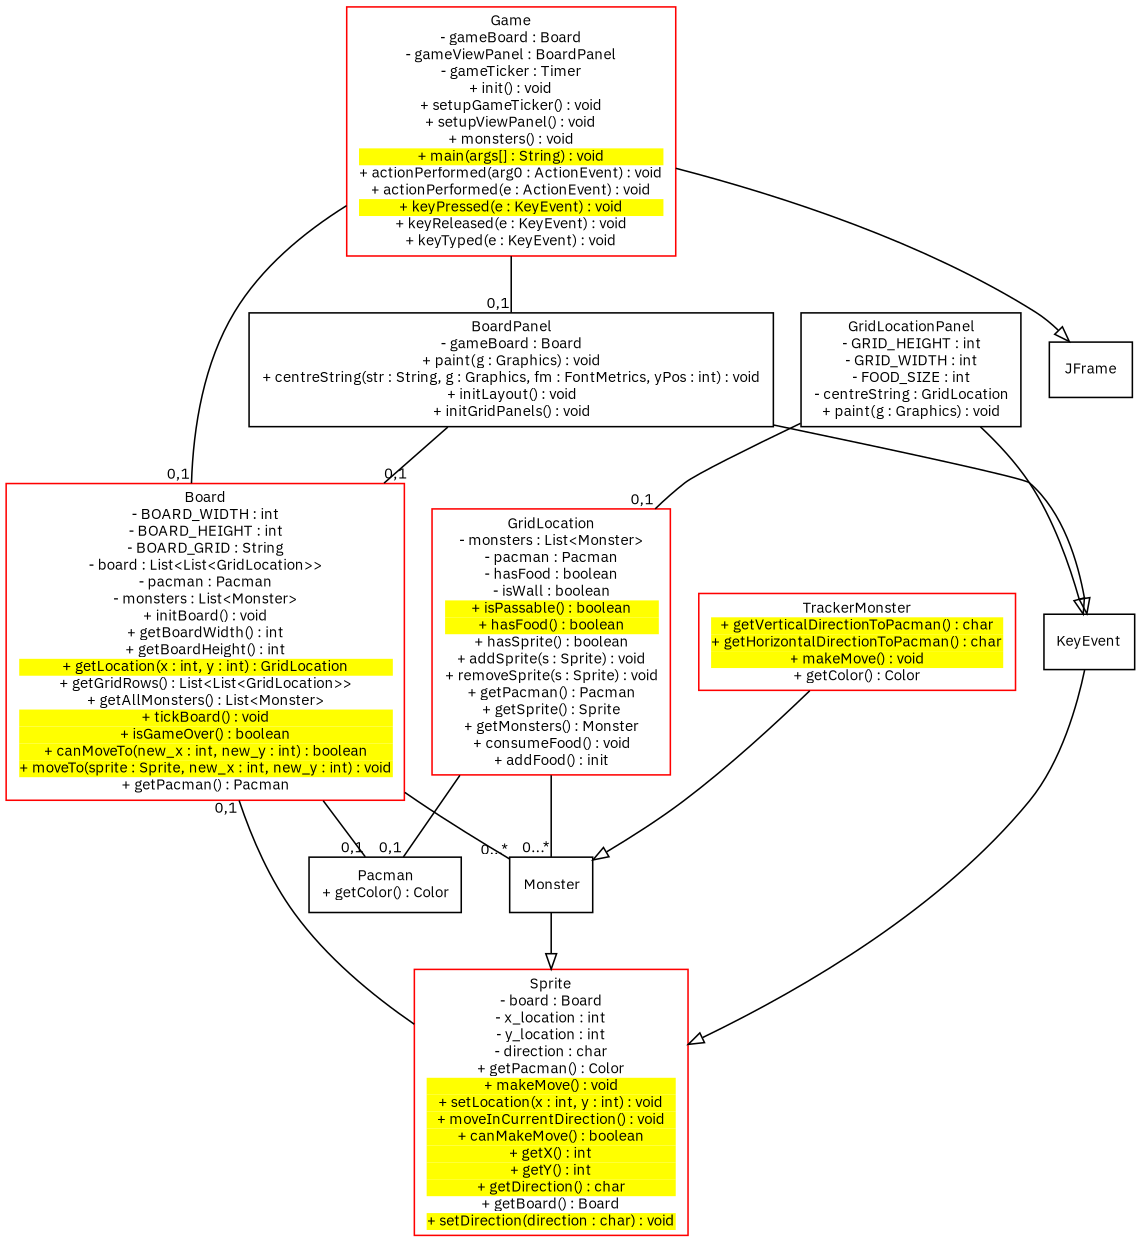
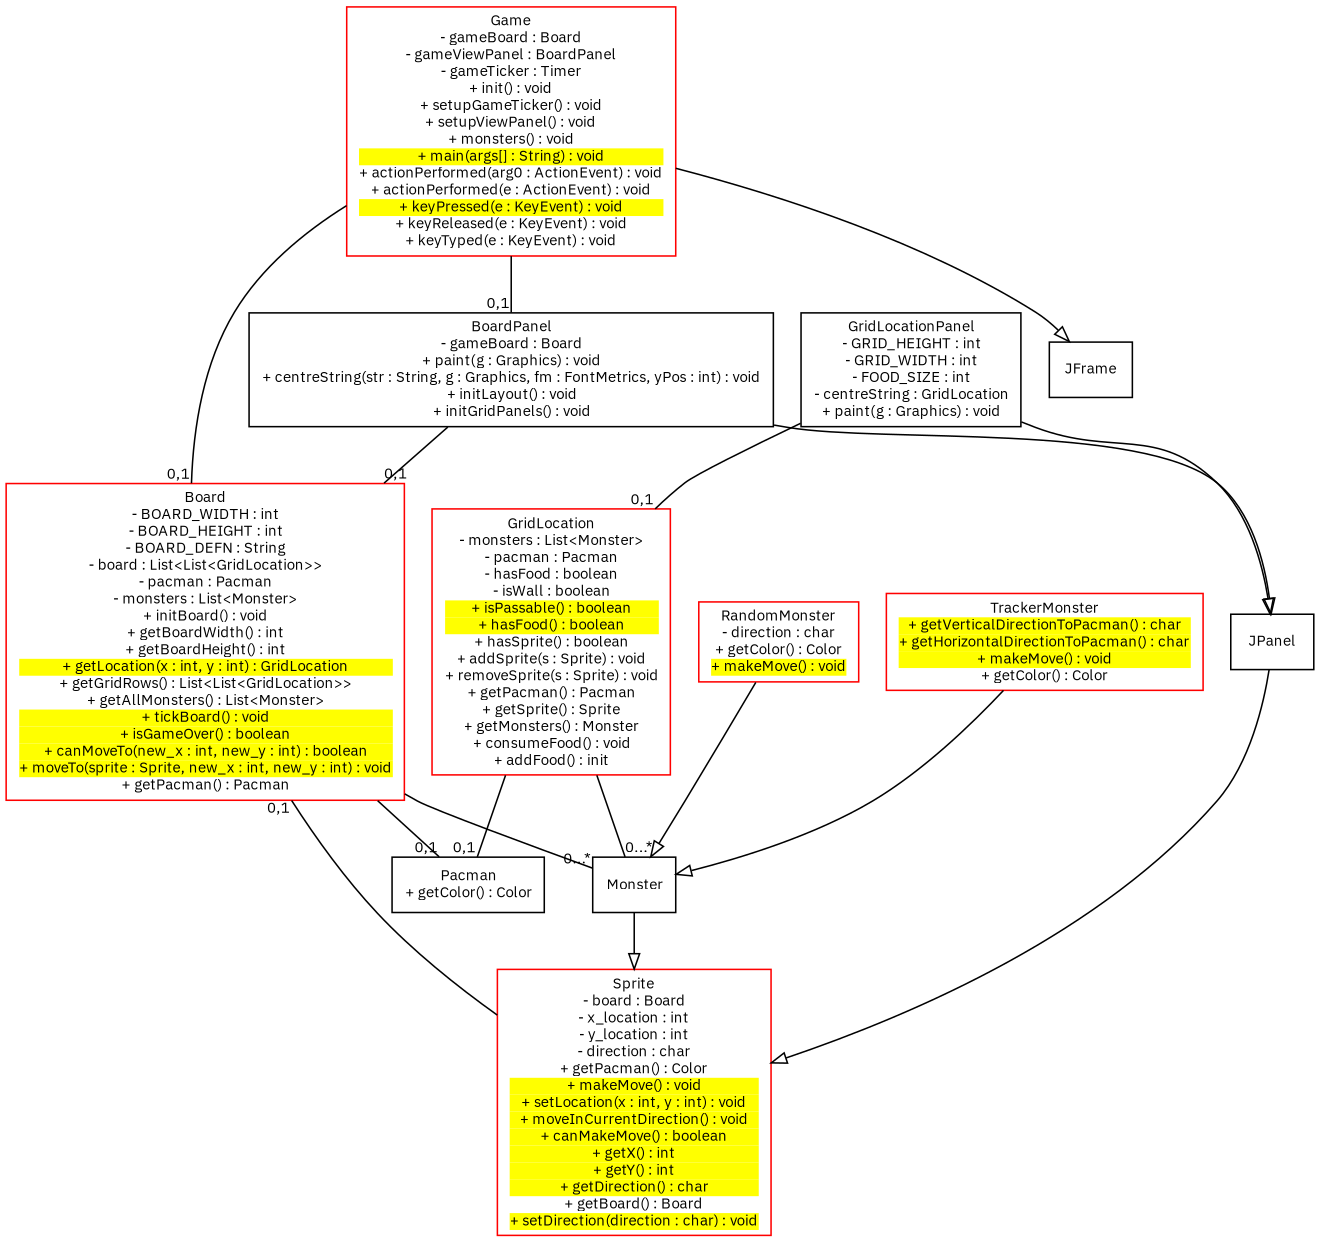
  digraph {
    fontname="IBM Plex Sans"
    fontsize=10
    node [fontname="IBM Plex Sans" fontsize=10 shape=record]
    edge [arrowhead=none fontname="IBM Plex Sans" fontsize=10]
-   n1 [color=red label=<<table border="0" cellborder="0" cellpadding="0" cellspacing="0"><tr><td>Board</td></tr><tr><td></td></tr><tr><td>- BOARD_WIDTH : int</td></tr><tr><td>- BOARD_HEIGHT : int</td></tr><tr><td>- BOARD_GRID : String</td></tr><tr><td>- board : List&lt;List&lt;GridLocation&gt;&gt;</td></tr><tr><td>- pacman : Pacman</td></tr><tr><td>- monsters : List&lt;Monster&gt;</td></tr><tr><td></td></tr><tr><td>+ initBoard() : void</td></tr><tr><td>+ getBoardWidth() : int</td></tr><tr><td>+ getBoardHeight() : int</td></tr><tr><td bgcolor="yellow">+ getLocation(x : int, y : int) : GridLocation</td></tr><tr><td>+ getGridRows() : List&lt;List&lt;GridLocation&gt;&gt;</td></tr><tr><td>+ getAllMonsters() : List&lt;Monster&gt;</td></tr><tr><td bgcolor="yellow">+ tickBoard() : void</td></tr><tr><td bgcolor="yellow">+ isGameOver() : boolean</td></tr><tr><td bgcolor="yellow">+ canMoveTo(new_x : int, new_y : int) : boolean</td></tr><tr><td bgcolor="yellow">+ moveTo(sprite : Sprite, new_x : int, new_y : int) : void</td></tr><tr><td>+ getPacman() : Pacman</td></tr></table>>]
+   n1 [color=red label=<<table border="0" cellborder="0" cellpadding="0" cellspacing="0"><tr><td>Board</td></tr><tr><td></td></tr><tr><td>- BOARD_WIDTH : int</td></tr><tr><td>- BOARD_HEIGHT : int</td></tr><tr><td>- BOARD_DEFN : String</td></tr><tr><td>- board : List&lt;List&lt;GridLocation&gt;&gt;</td></tr><tr><td>- pacman : Pacman</td></tr><tr><td>- monsters : List&lt;Monster&gt;</td></tr><tr><td></td></tr><tr><td>+ initBoard() : void</td></tr><tr><td>+ getBoardWidth() : int</td></tr><tr><td>+ getBoardHeight() : int</td></tr><tr><td bgcolor="yellow">+ getLocation(x : int, y : int) : GridLocation</td></tr><tr><td>+ getGridRows() : List&lt;List&lt;GridLocation&gt;&gt;</td></tr><tr><td>+ getAllMonsters() : List&lt;Monster&gt;</td></tr><tr><td bgcolor="yellow">+ tickBoard() : void</td></tr><tr><td bgcolor="yellow">+ isGameOver() : boolean</td></tr><tr><td bgcolor="yellow">+ canMoveTo(new_x : int, new_y : int) : boolean</td></tr><tr><td bgcolor="yellow">+ moveTo(sprite : Sprite, new_x : int, new_y : int) : void</td></tr><tr><td>+ getPacman() : Pacman</td></tr></table>>]
    n2 [label=<<table border="0" cellborder="0" cellpadding="0" cellspacing="0"><tr><td>Pacman</td></tr><tr><td></td></tr><tr><td></td></tr><tr><td>+ getColor() : Color</td></tr></table>>]
    n3 [label=<<table border="0" cellborder="0" cellpadding="0" cellspacing="0"><tr><td>Monster</td></tr><tr><td></td></tr><tr><td></td></tr></table>> lable="{Monster}"]
    n4 [color=red label=<<table border="0" cellborder="0" cellpadding="0" cellspacing="0"><tr><td>Sprite</td></tr><tr><td></td></tr><tr><td>- board : Board</td></tr><tr><td>- x_location : int</td></tr><tr><td>- y_location : int</td></tr><tr><td>- direction : char</td></tr><tr><td></td></tr><tr><td>+ getPacman() : Color</td></tr><tr><td bgcolor="yellow">+ makeMove() : void</td></tr><tr><td bgcolor="yellow">+ setLocation(x : int, y : int) : void</td></tr><tr><td bgcolor="yellow">+ moveInCurrentDirection() : void</td></tr><tr><td bgcolor="yellow">+ canMakeMove() : boolean</td></tr><tr><td bgcolor="yellow">+ getX() : int</td></tr><tr><td bgcolor="yellow">+ getY() : int</td></tr><tr><td bgcolor="yellow">+ getDirection() : char</td></tr><tr><td>+ getBoard() : Board</td></tr><tr><td bgcolor="yellow">+ setDirection(direction : char) : void</td></tr></table>> lable="{Sprite}"]
    n5 [color=red label=<<table border="0" cellborder="0" cellpadding="0" cellspacing="0"><tr><td>GridLocation</td></tr><tr><td></td></tr><tr><td>- monsters : List&lt;Monster&gt;</td></tr><tr><td>- pacman : Pacman</td></tr><tr><td>- hasFood : boolean</td></tr><tr><td>- isWall : boolean</td></tr><tr><td></td></tr><tr><td bgcolor="yellow">+ isPassable() : boolean</td></tr><tr><td bgcolor="yellow">+ hasFood() : boolean</td></tr><tr><td>+ hasSprite() : boolean</td></tr><tr><td>+ addSprite(s : Sprite) : void</td></tr><tr><td>+ removeSprite(s : Sprite) : void</td></tr><tr><td>+ getPacman() : Pacman</td></tr><tr><td>+ getSprite() : Sprite</td></tr><tr><td>+ getMonsters() : Monster</td></tr><tr><td>+ consumeFood() : void</td></tr><tr><td>+ addFood() : init</td></tr></table>>]
+   n6 [color=red label=<<table border="0" cellborder="0" cellpadding="0" cellspacing="0"><tr><td>RandomMonster</td></tr><tr><td></td></tr><tr><td>- direction : char</td></tr><tr><td></td></tr><tr><td>+ getColor() : Color</td></tr><tr><td bgcolor="yellow">+ makeMove() : void</td></tr></table>>]
    n7 [color=red label=<<table border="0" cellborder="0" cellpadding="0" cellspacing="0"><tr><td>TrackerMonster</td></tr><tr><td></td></tr><tr><td></td></tr><tr><td bgcolor="yellow">+ getVerticalDirectionToPacman() : char</td></tr><tr><td bgcolor="yellow">+ getHorizontalDirectionToPacman() : char</td></tr><tr><td bgcolor="yellow">+ makeMove() : void</td></tr><tr><td>+ getColor() : Color</td></tr></table>>]
    n8 [label=<<table border="0" cellborder="0" cellpadding="0" cellspacing="0"><tr><td>BoardPanel</td></tr><tr><td></td></tr><tr><td>- gameBoard : Board</td></tr><tr><td></td></tr><tr><td>+ paint(g : Graphics) : void</td></tr><tr><td>+ centreString(str : String, g : Graphics, fm : FontMetrics, yPos : int) : void</td></tr><tr><td>+ initLayout() : void</td></tr><tr><td>+ initGridPanels() : void</td></tr></table>>]
-   JPanel [lable="{JPanel}" label=KeyEvent]
+   JPanel [lable="{JPanel}"]
    n10 [color=red label=<<table border="0" cellborder="0" cellpadding="0" cellspacing="0"><tr><td>Game</td></tr><tr><td></td></tr><tr><td>- gameBoard : Board</td></tr><tr><td>- gameViewPanel : BoardPanel</td></tr><tr><td>- gameTicker : Timer</td></tr><tr><td></td></tr><tr><td>+ init() : void</td></tr><tr><td>+ setupGameTicker() : void</td></tr><tr><td>+ setupViewPanel() : void</td></tr><tr><td>+ monsters() : void</td></tr><tr><td bgcolor="yellow">+ main(args[] : String) : void</td></tr><tr><td>+ actionPerformed(arg0 : ActionEvent) : void</td></tr><tr><td>+ actionPerformed(e : ActionEvent) : void</td></tr><tr><td bgcolor="yellow">+ keyPressed(e : KeyEvent) : void</td></tr><tr><td>+ keyReleased(e : KeyEvent) : void</td></tr><tr><td>+ keyTyped(e : KeyEvent) : void</td></tr></table>>]
    JFrame [lable="{JFrame}"]
    n12 [label=<<table border="0" cellborder="0" cellpadding="0" cellspacing="0"><tr><td>GridLocationPanel</td></tr><tr><td></td></tr><tr><td>- GRID_HEIGHT : int</td></tr><tr><td>- GRID_WIDTH : int</td></tr><tr><td>- FOOD_SIZE : int</td></tr><tr><td>- centreString : GridLocation</td></tr><tr><td></td></tr><tr><td>+ paint(g : Graphics) : void</td></tr></table>>]
    n1 -> n2 [headlabel="0,1"]
    n1 -> n3 [headlabel="0...*"]
    n3 -> n4 [arrowhead=empty]
    n4 -> n1 [headlabel="0,1"]
    n5 -> n2 [headlabel="0,1"]
    n5 -> n3 [headlabel="0...*"]
+   n6 -> n3 [arrowhead=empty]
    n7 -> n3 [arrowhead=empty]
    n8 -> n1 [headlabel="0,1"]
    n8 -> JPanel [arrowhead=empty]
    JPanel -> n4 [arrowhead=empty]
    n10 -> n1 [headlabel="0,1"]
    n10 -> n8 [headlabel="0,1"]
    n10 -> JFrame [arrowhead=empty]
    n12 -> n5 [headlabel="0,1"]
    n12 -> JPanel [arrowhead=empty]
  }
